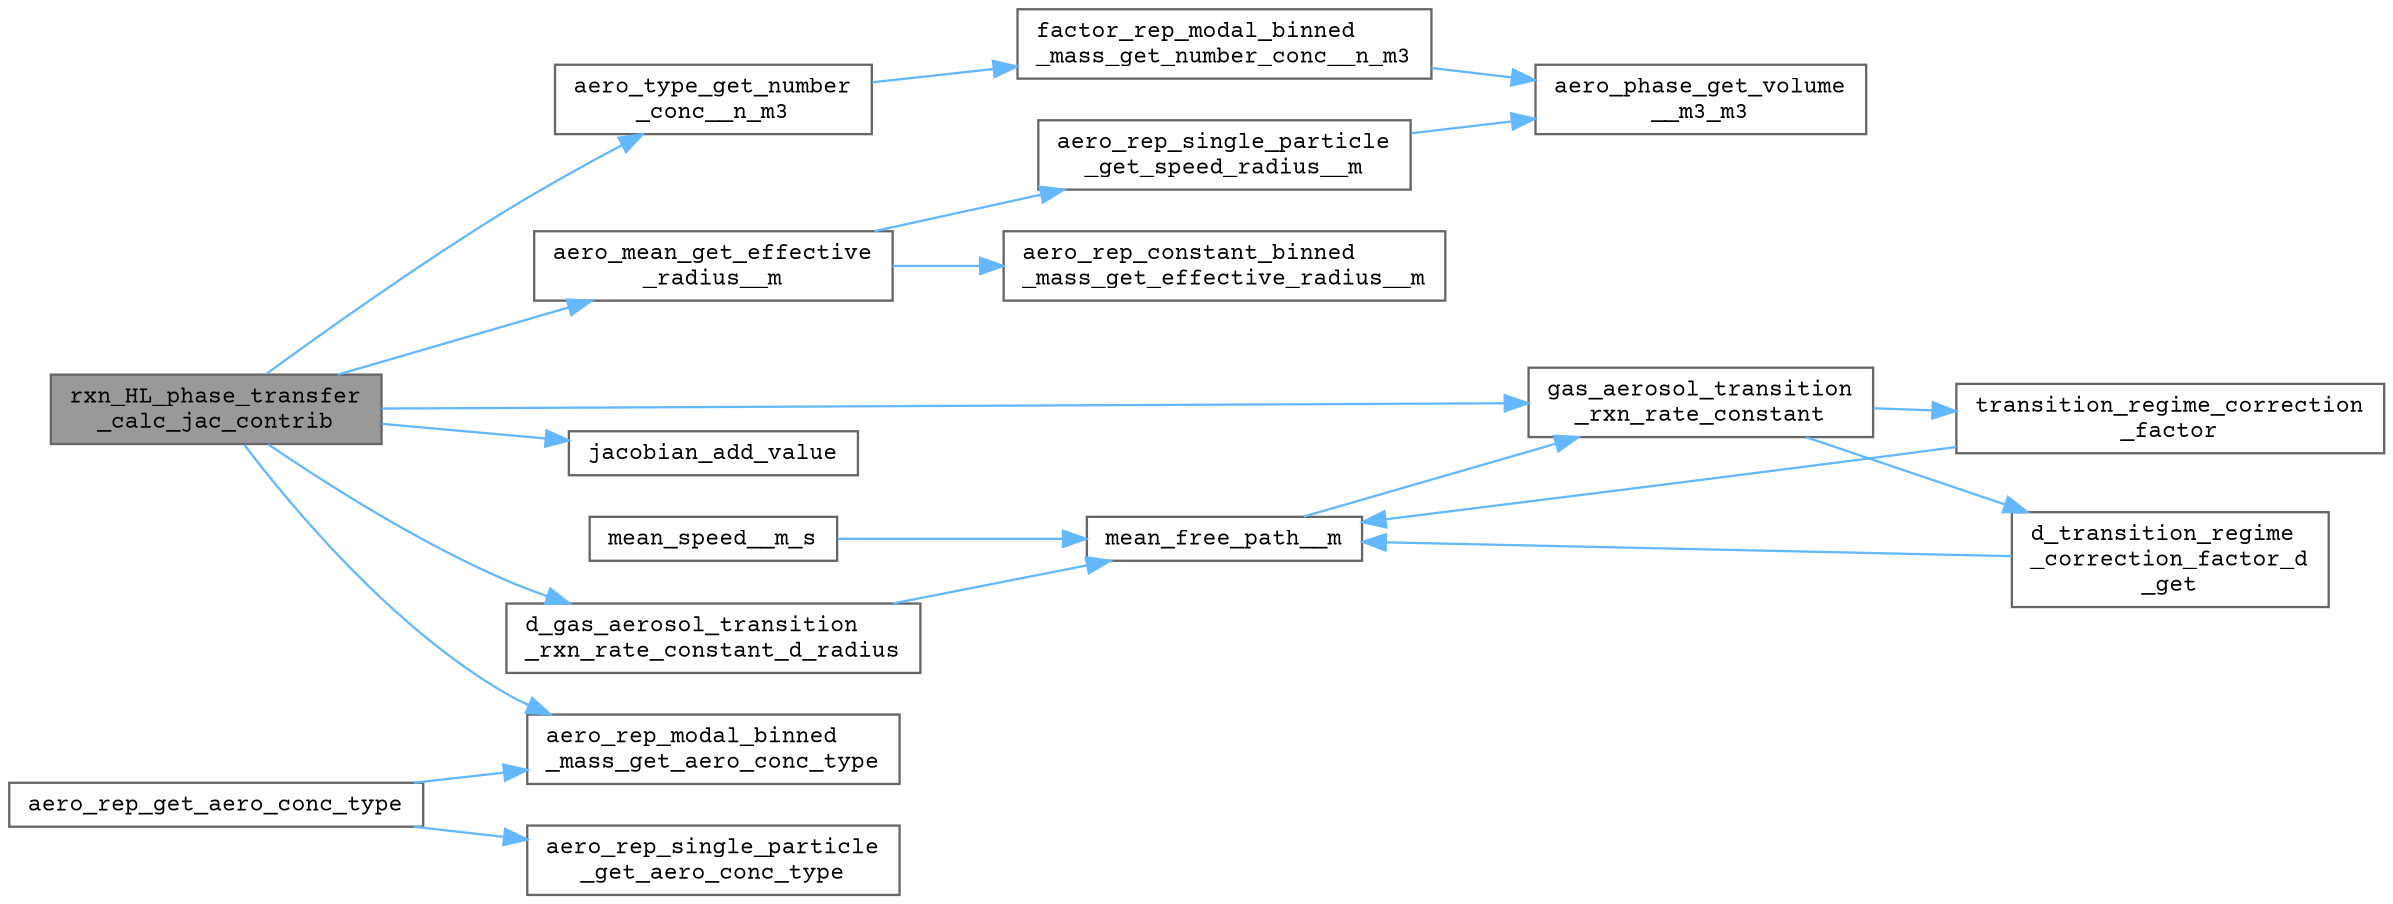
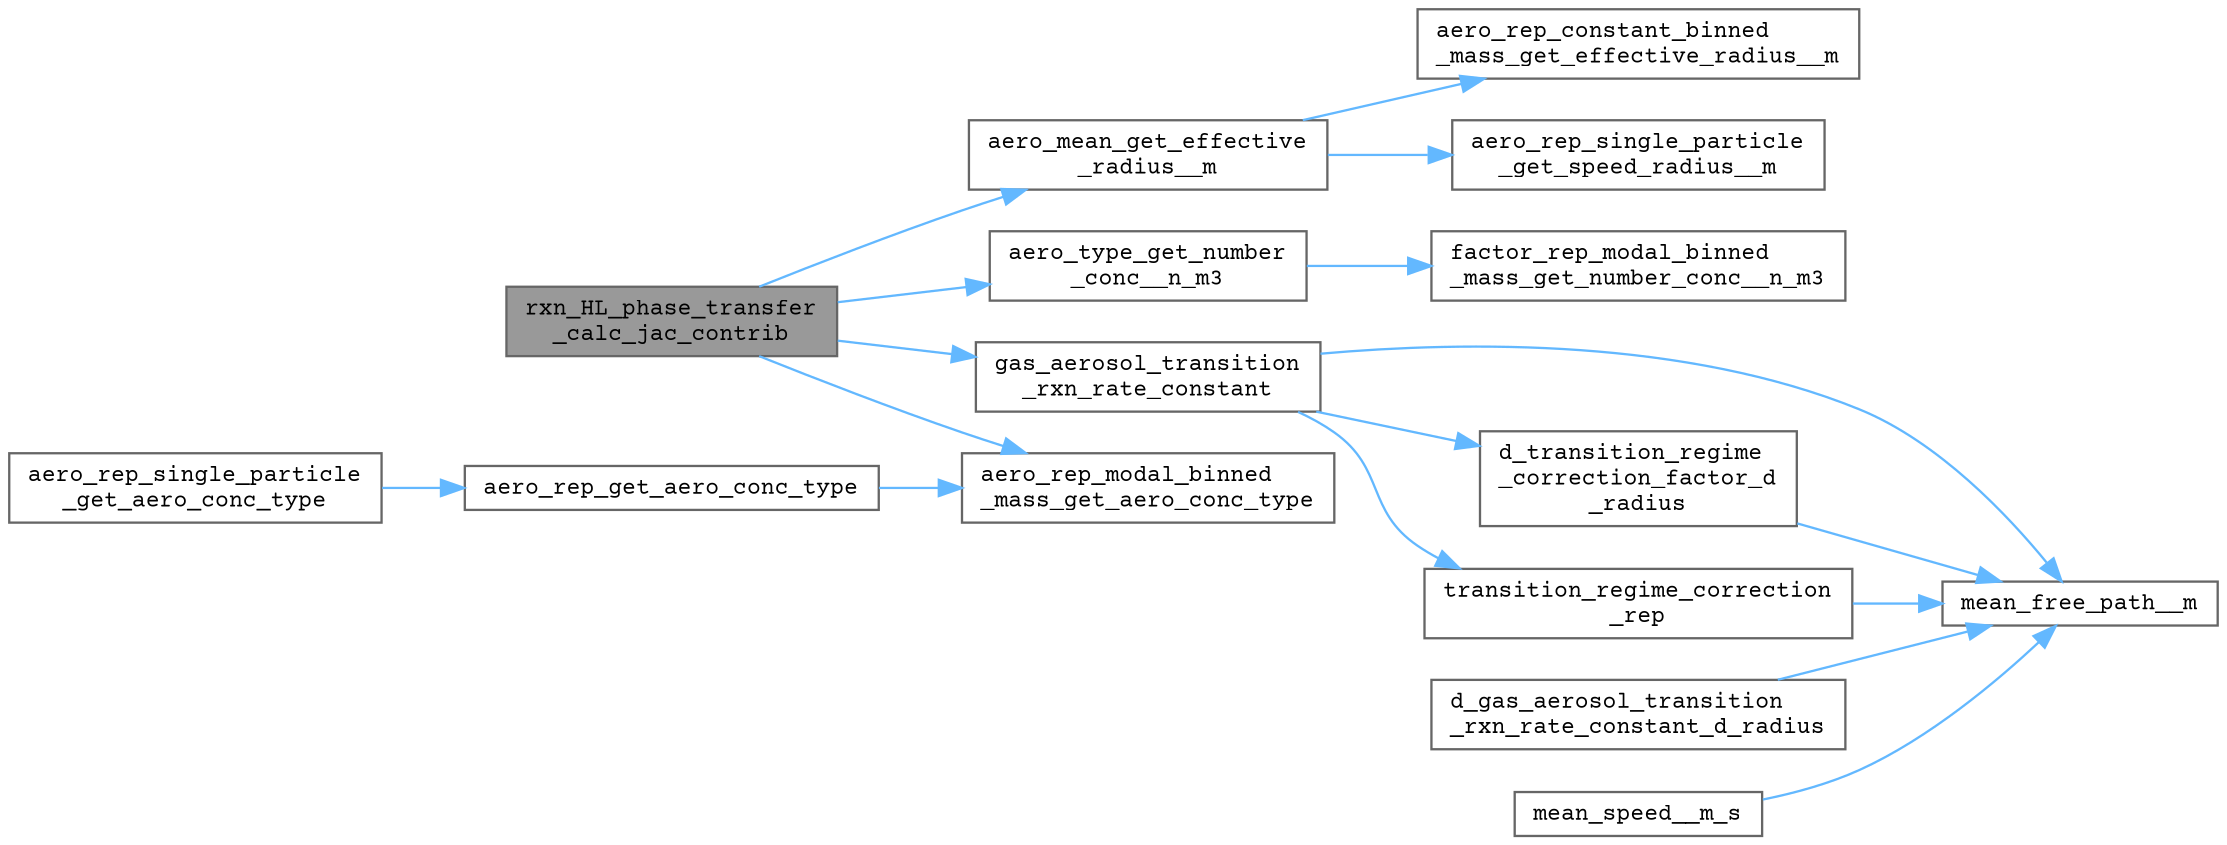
  digraph {
    fontname="Courier Prime"
    rankdir=LR
    node [color=grey40 fillcolor=white fontname="Courier Prime" fontsize=10 shape=box style=filled]
    edge [color=steelblue1 fontname="Courier Prime" fontsize=10 labelfontname=Helvetica labelfontsize=10 style=solid]
    n1 [color=gray40 fillcolor=grey60 fontcolor=black height=0.2 label="rxn_HL_phase_transfer\l_calc_jac_contrib" width=0.4]
    n2 [height=0.2 label="aero_mean_get_effective\l_radius__m" width=0.4]
    n3 [height=0.2 label="aero_type_get_number\l_conc__n_m3" width=0.4]
    n4 [height=0.2 label="d_gas_aerosol_transition\l_rxn_rate_constant_d_radius" width=0.4]
    n5 [height=0.2 label="gas_aerosol_transition\l_rxn_rate_constant" width=0.4]
-   n6 [height=0.2 label=jacobian_add_value width=0.4]
    n7 [height=0.2 label="aero_rep_modal_binned\l_mass_get_aero_conc_type" width=0.4]
    n8 [height=0.2 label=aero_rep_get_aero_conc_type width=0.4]
    n9 [height=0.2 label="aero_rep_single_particle\l_get_aero_conc_type" width=0.4]
    n10 [height=0.2 label="aero_rep_constant_binned\l_mass_get_effective_radius__m" width=0.4]
    n11 [height=0.2 label="aero_rep_single_particle\l_get_speed_radius__m" width=0.4]
    n12 [height=0.2 label="factor_rep_modal_binned\l_mass_get_number_conc__n_m3" width=0.4]
    n13 [height=0.2 label=mean_free_path__m width=0.4]
-   n14 [height=0.2 label="d_transition_regime\l_correction_factor_d\l_get" width=0.4]
-   n15 [height=0.2 label="transition_regime_correction\l_factor" width=0.4]
-   n16 [height=0.2 label="aero_phase_get_volume\l__m3_m3" width=0.4]
+   n14 [height=0.2 label="d_transition_regime\l_correction_factor_d\l_radius" width=0.4]
+   n15 [height=0.2 label="transition_regime_correction\l_rep" width=0.4]
    n17 [height=0.2 label=mean_speed__m_s width=0.4]
    n1 -> n2
    n1 -> n3
-   n1 -> n4
    n1 -> n5
-   n1 -> n6
    n1 -> n7
    n2 -> n10
    n2 -> n11
    n3 -> n12
    n4 -> n13
-   n13 -> n5
+   n5 -> n13
    n5 -> n14
    n5 -> n15
    n8 -> n7
-   n8 -> n9
-   n11 -> n16
-   n12 -> n16
+   n9 -> n8
    n14 -> n13
    n15 -> n13
    n17 -> n13
  }
